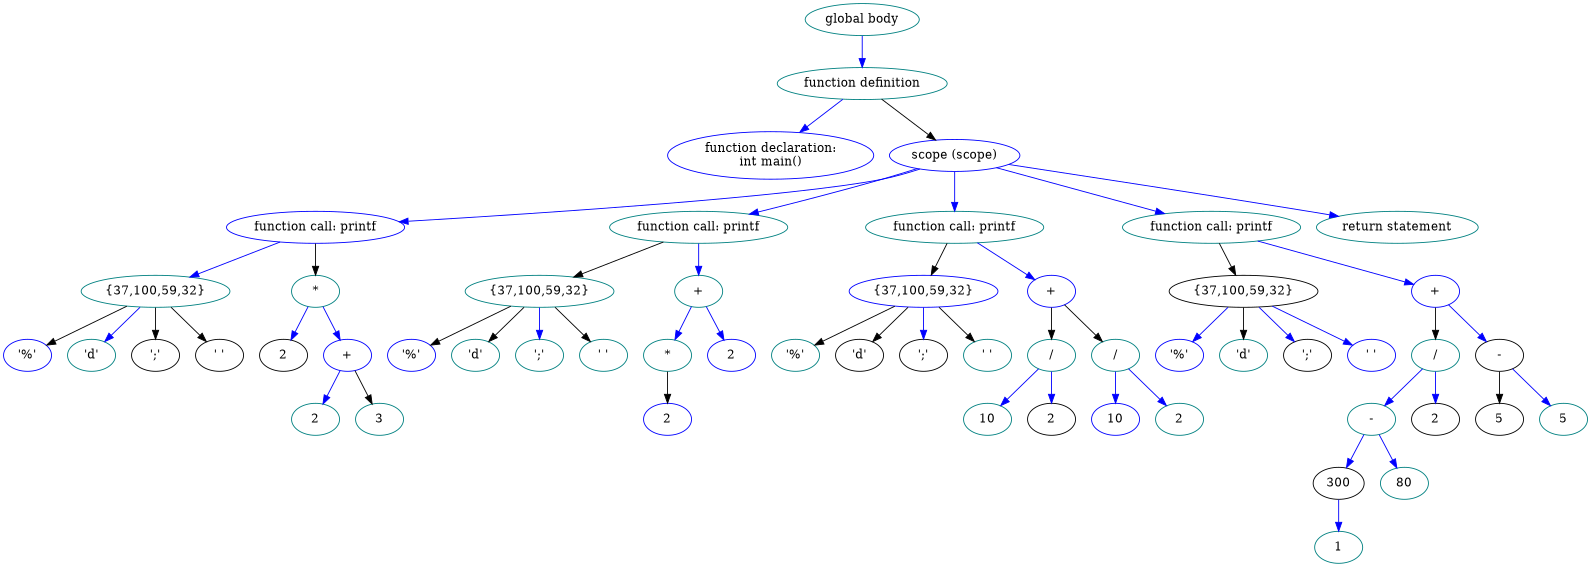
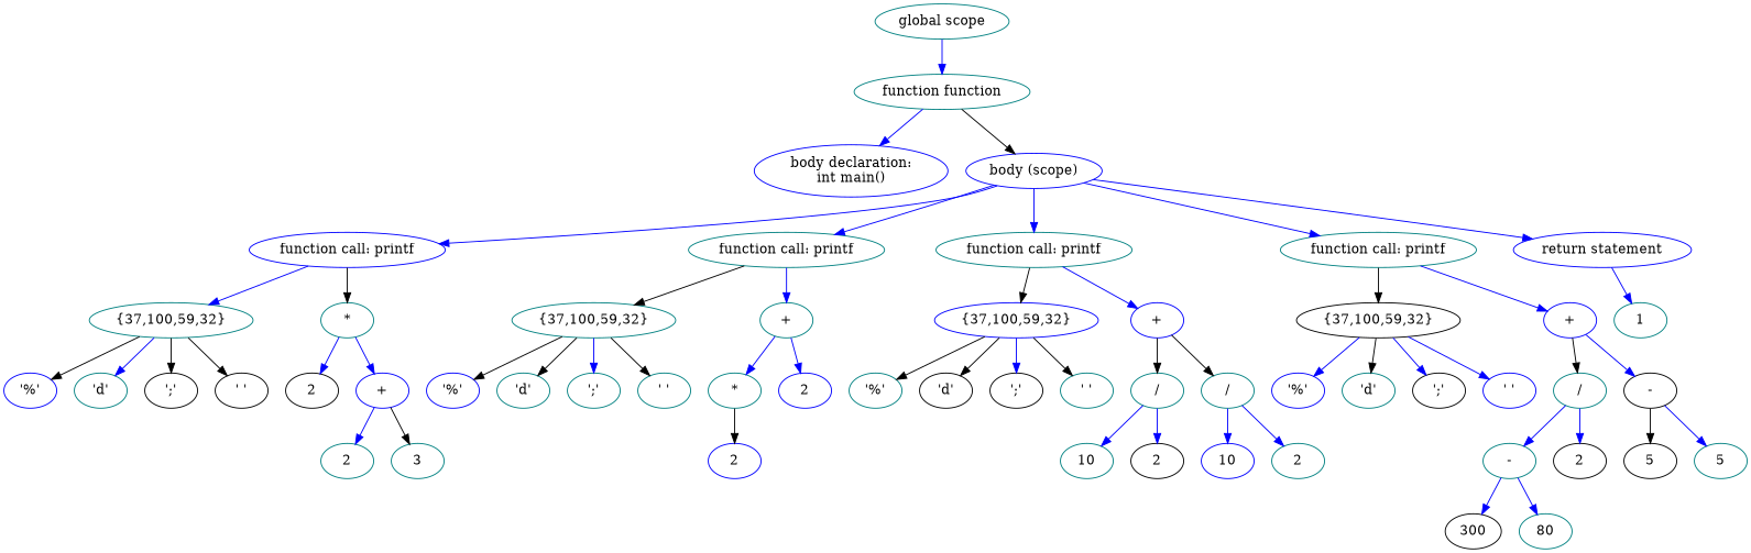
  digraph {
    node [color=teal]
    edge [color=blue]
-   n1 [color=blue label="function declaration:\nint main()"]
-   n2 [label="function definition"]
-   n3 [color=blue label="scope (scope)"]
+   n1 [color=blue label="body declaration:\nint main()"]
+   n2 [label="function function"]
+   n3 [color=blue label="body (scope)"]
    n4 [color=blue label="function call: printf"]
    n5 [label="function call: printf"]
    n6 [label="function call: printf"]
    n7 [label="function call: printf"]
-   n8 [label="return statement"]
+   n8 [color=blue label="return statement"]
    n9 [color=blue label="'%'"]
    n10 [label="{37,100,59,32}"]
    n11 [label="'d'"]
    n12 [color=black label="';'"]
    n13 [color=black label="' '"]
    n14 [label="*"]
    n15 [color=black label=2]
    n16 [color=blue label="+"]
    n17 [label=2]
    n18 [label=3]
    n19 [label="{37,100,59,32}"]
    n20 [label="+"]
    n21 [color=blue label="{37,100,59,32}"]
    n22 [color=blue label="+"]
    n23 [color=black label="{37,100,59,32}"]
    n24 [color=blue label="+"]
    n25 [label=1]
    n26 [color=blue label="'%'"]
    n27 [label="'d'"]
    n28 [label="';'"]
    n29 [label="' '"]
    n30 [label="*"]
    n31 [color=blue label=2]
    n32 [color=blue label=2]
    n33 [label="'%'"]
    n34 [color=black label="'d'"]
    n35 [color=black label="';'"]
    n36 [label="' '"]
    n37 [label="/"]
    n38 [label="/"]
    n39 [label=10]
    n40 [color=black label=2]
    n41 [color=blue label=10]
    n42 [label=2]
    n43 [color=blue label="'%'"]
    n44 [label="'d'"]
    n45 [color=black label="';'"]
    n46 [color=blue label="' '"]
    n47 [label="/"]
    n48 [color=black label="-"]
    n49 [color=black label=300]
    n50 [label="-"]
    n51 [label=80]
    n52 [color=black label=2]
    n53 [color=black label=5]
    n54 [label=5]
-   n55 [label="global body"]
+   n55 [label="global scope"]
    n2 -> n1
    n2 -> n3 [color=black]
    n3 -> n4
    n3 -> n5
    n3 -> n6
    n3 -> n7
    n3 -> n8
    n4 -> n10
    n4 -> n14 [color=black]
    n5 -> n19 [color=black]
    n5 -> n20
    n6 -> n21 [color=black]
    n6 -> n22
    n7 -> n23 [color=black]
    n7 -> n24
-   n49 -> n25
+   n8 -> n25
    n10 -> n9 [color=black]
    n10 -> n11
    n10 -> n12 [color=black]
    n10 -> n13 [color=black]
    n14 -> n15
    n14 -> n16
    n16 -> n17
    n16 -> n18 [color=black]
    n19 -> n26 [color=black]
    n19 -> n27 [color=black]
    n19 -> n28
    n19 -> n29 [color=black]
    n20 -> n30
    n20 -> n31
    n21 -> n33 [color=black]
    n21 -> n34 [color=black]
    n21 -> n35
    n21 -> n36 [color=black]
    n22 -> n37 [color=black]
    n22 -> n38 [color=black]
    n23 -> n43
    n23 -> n44 [color=black]
    n23 -> n45
    n23 -> n46
    n24 -> n47 [color=black]
    n24 -> n48
    n30 -> n32 [color=black]
    n37 -> n39
    n37 -> n40
    n38 -> n41
    n38 -> n42
    n47 -> n50
    n47 -> n52
    n48 -> n53 [color=black]
    n48 -> n54
    n50 -> n49
    n50 -> n51
    n55 -> n2
  }
